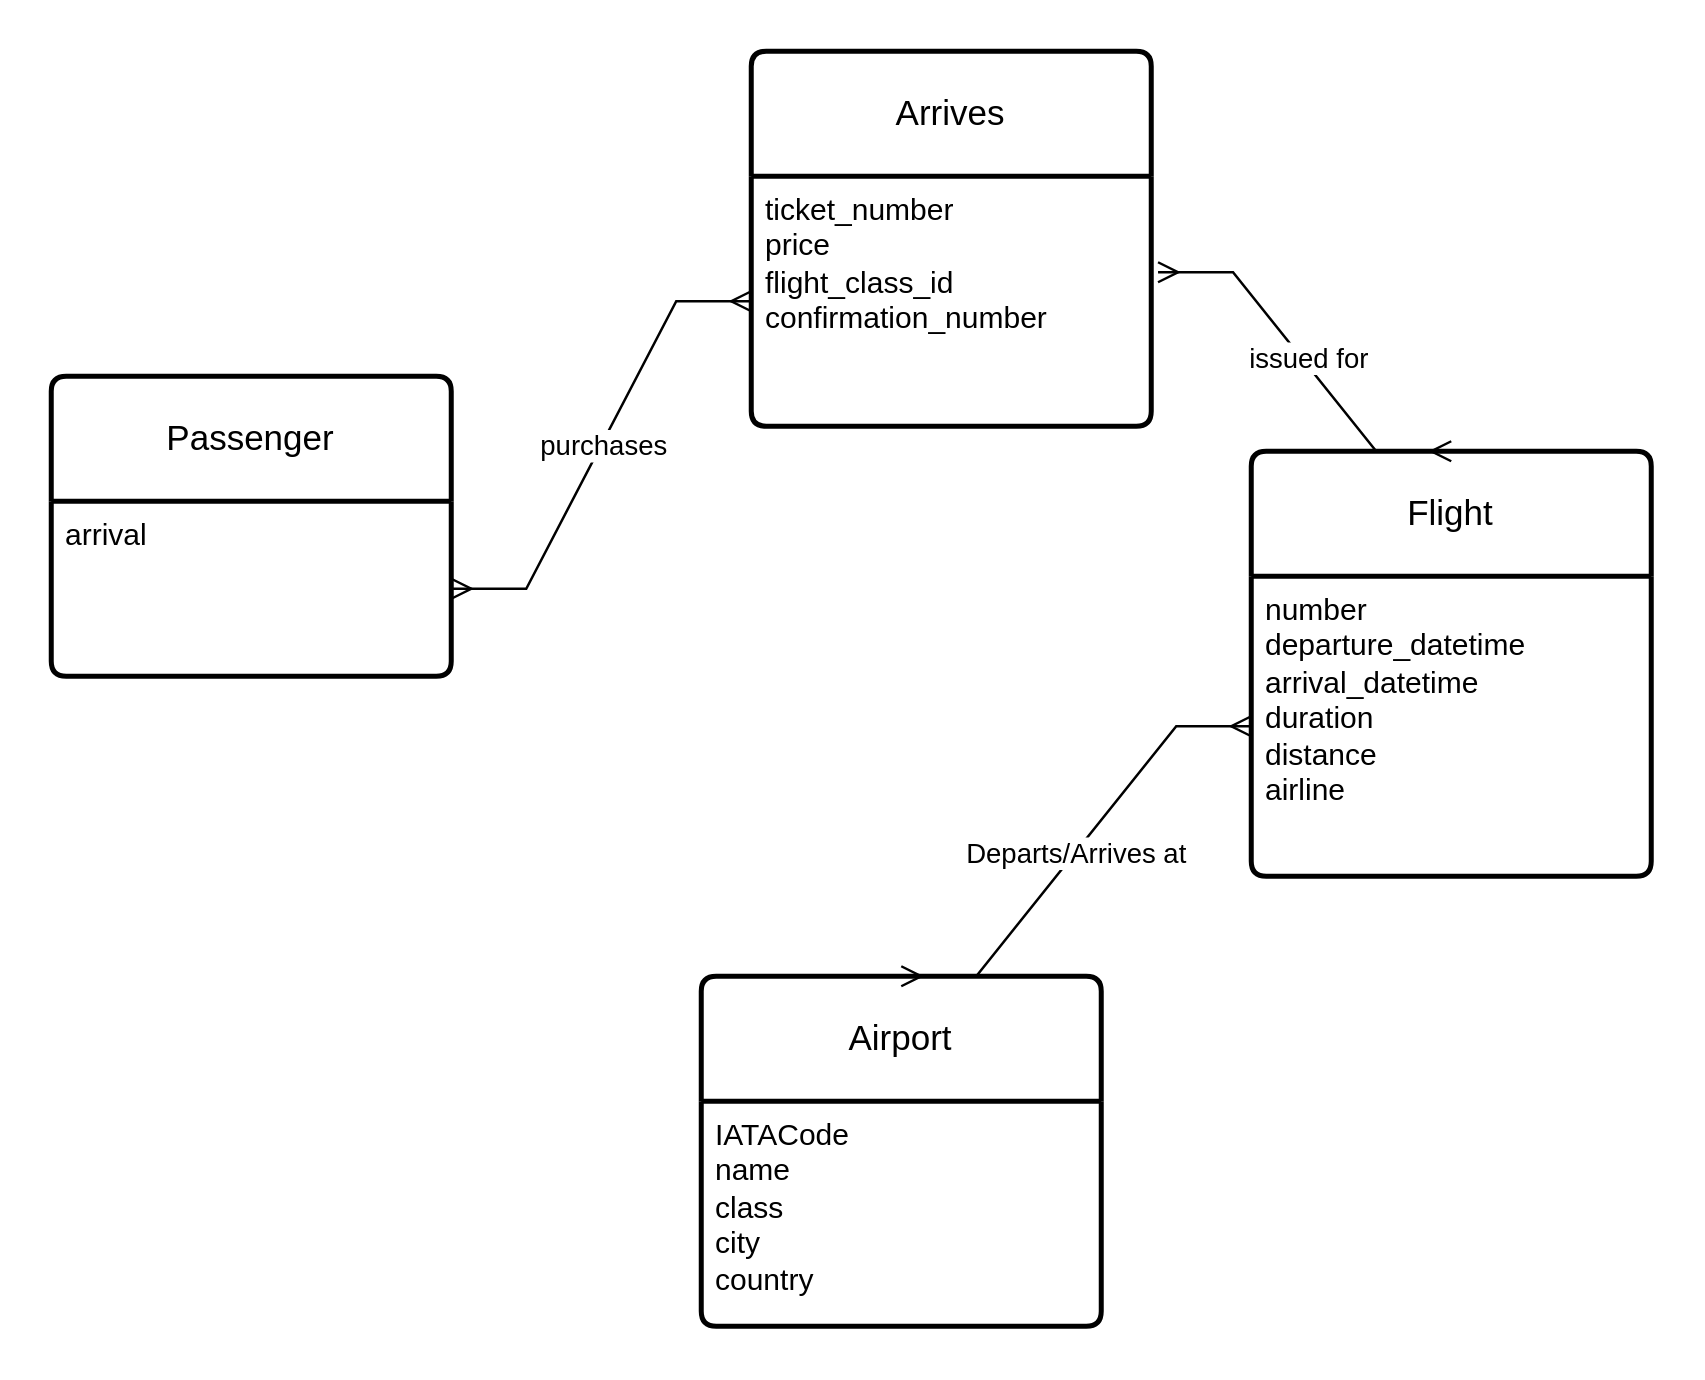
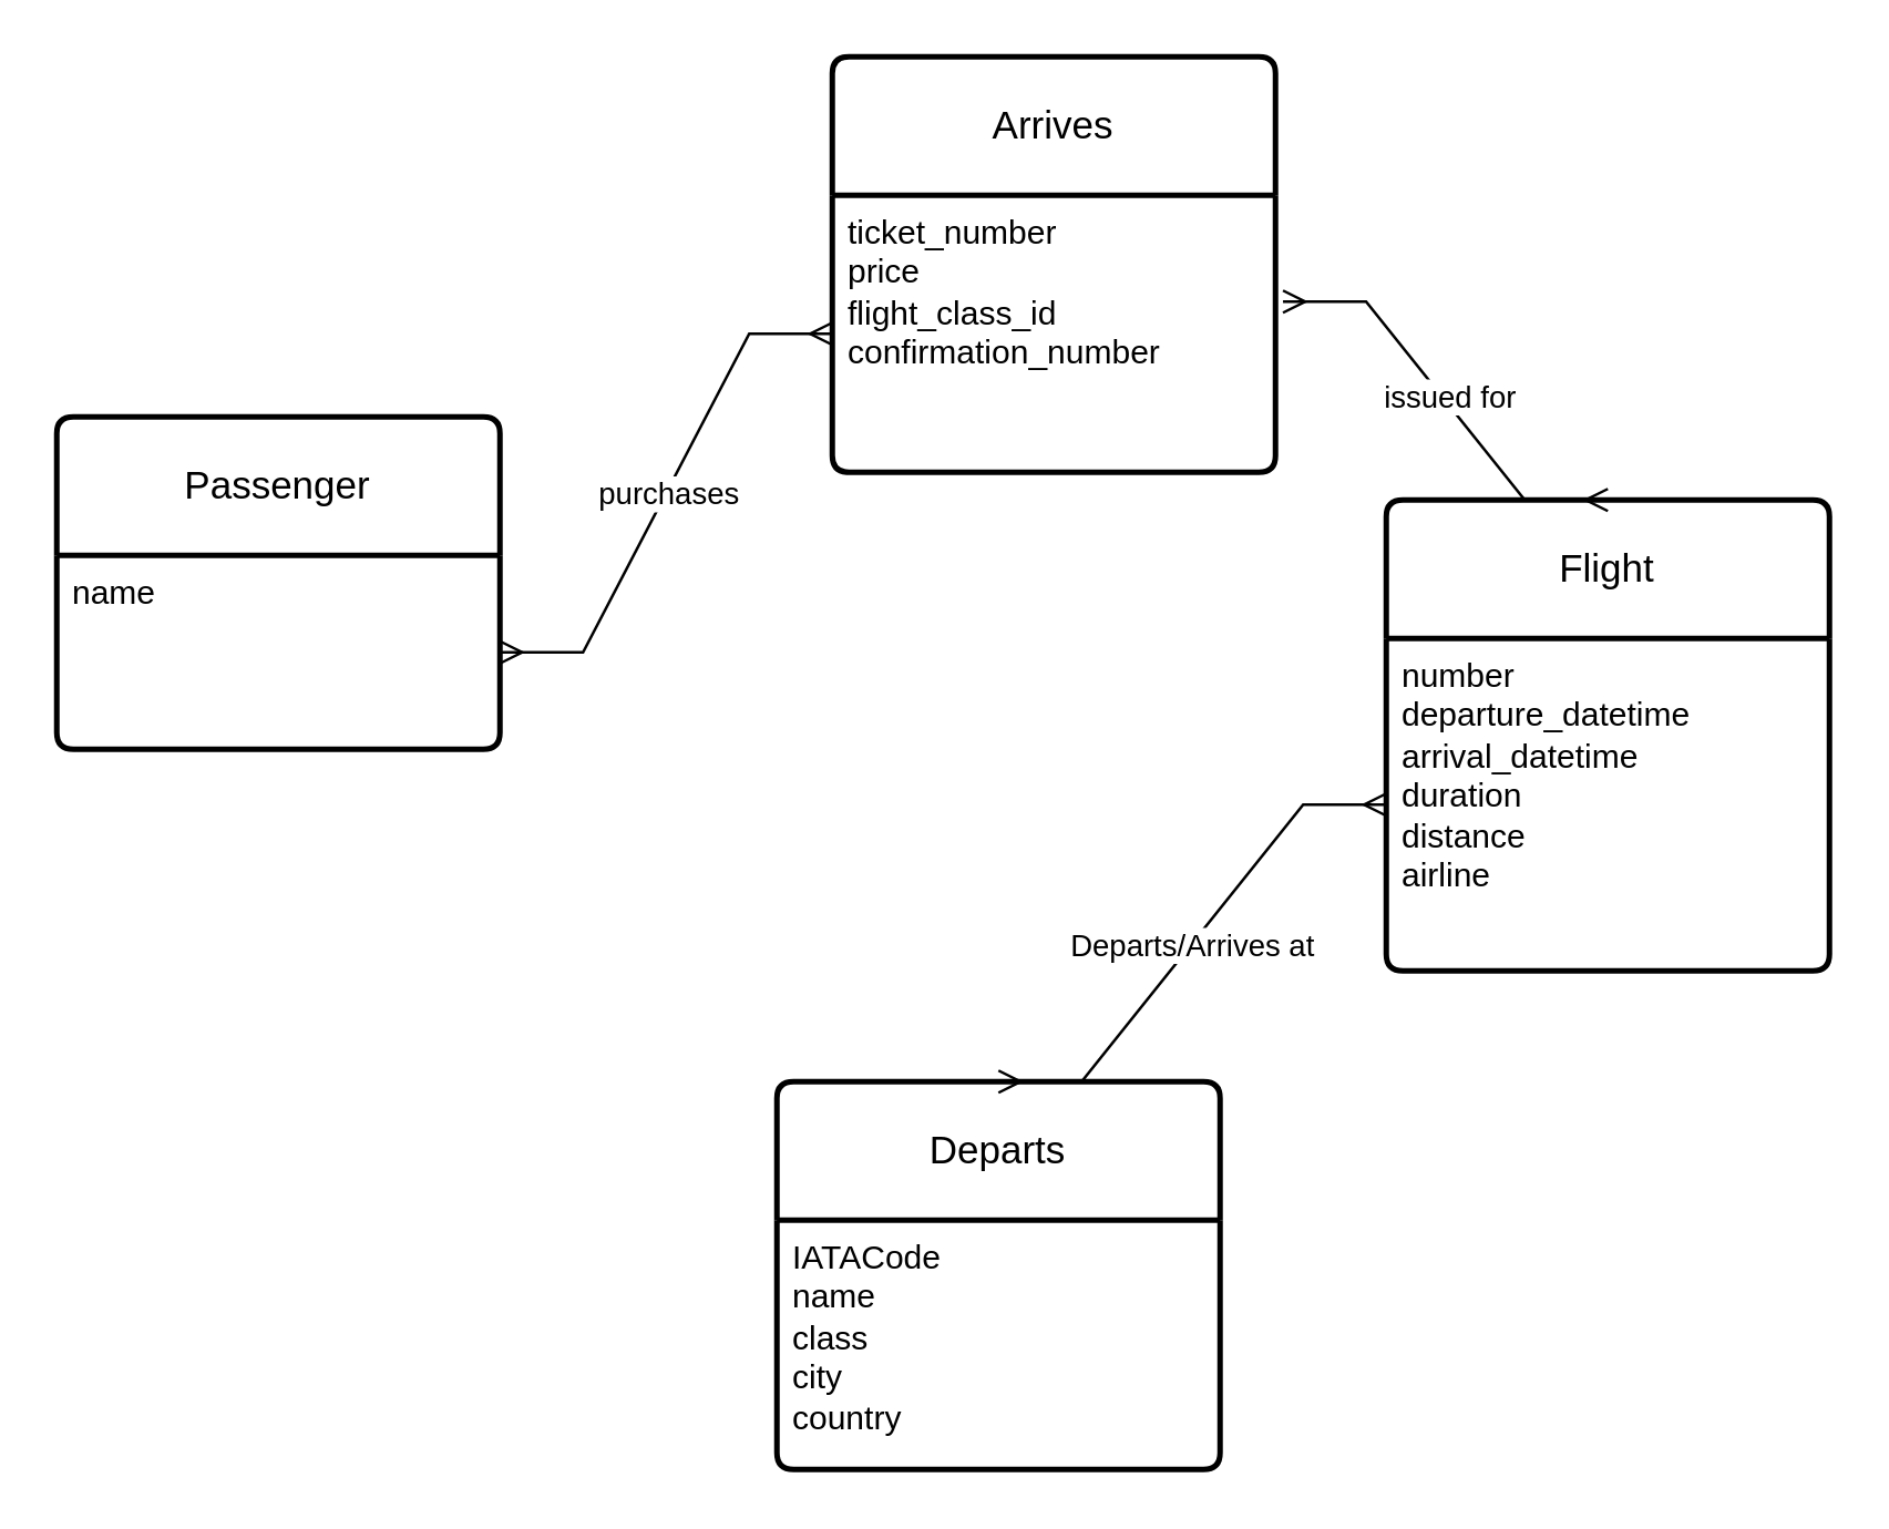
  <mxCell id="0" />
  <mxCell id="1" parent="0" />
  <mxCell id="2" value="Passenger" style="swimlane;childLayout=stackLayout;horizontal=1;startSize=50;horizontalStack=0;rounded=1;fontSize=14;fontStyle=0;strokeWidth=2;resizeParent=0;resizeLast=1;shadow=0;dashed=0;align=center;arcSize=4;whiteSpace=wrap;html=1;" vertex="1" parent="1"><mxGeometry x="20" y="150" width="160" height="120" as="geometry" /></mxCell>
- <mxCell id="3" value="arrival&lt;span style=&quot;white-space: pre;&quot;&gt;&#09;&lt;/span&gt;" style="align=left;strokeColor=none;fillColor=none;spacingLeft=4;fontSize=12;verticalAlign=top;resizable=0;rotatable=0;part=1;html=1;" vertex="1" parent="2"><mxGeometry y="50" width="160" height="70" as="geometry" /></mxCell>
+ <mxCell id="3" value="name&lt;span style=&quot;white-space: pre;&quot;&gt;&#09;&lt;/span&gt;" style="align=left;strokeColor=none;fillColor=none;spacingLeft=4;fontSize=12;verticalAlign=top;resizable=0;rotatable=0;part=1;html=1;" vertex="1" parent="2"><mxGeometry y="50" width="160" height="70" as="geometry" /></mxCell>
  <mxCell id="4" value="Arrives" style="swimlane;childLayout=stackLayout;horizontal=1;startSize=50;horizontalStack=0;rounded=1;fontSize=14;fontStyle=0;strokeWidth=2;resizeParent=0;resizeLast=1;shadow=0;dashed=0;align=center;arcSize=4;whiteSpace=wrap;html=1;" vertex="1" parent="1"><mxGeometry x="300" y="20" width="160" height="150" as="geometry" /></mxCell>
  <mxCell id="5" value="ticket_number&lt;br&gt;price&lt;br&gt;flight_class_id&lt;br&gt;confirmation_number" style="align=left;strokeColor=none;fillColor=none;spacingLeft=4;fontSize=12;verticalAlign=top;resizable=0;rotatable=0;part=1;html=1;" vertex="1" parent="4"><mxGeometry y="50" width="160" height="100" as="geometry" /></mxCell>
  <mxCell id="6" value="Flight" style="swimlane;childLayout=stackLayout;horizontal=1;startSize=50;horizontalStack=0;rounded=1;fontSize=14;fontStyle=0;strokeWidth=2;resizeParent=0;resizeLast=1;shadow=0;dashed=0;align=center;arcSize=4;whiteSpace=wrap;html=1;" vertex="1" parent="1"><mxGeometry x="500" y="180" width="160" height="170" as="geometry" /></mxCell>
  <mxCell id="7" value="number&lt;br&gt;departure_datetime&lt;br&gt;arrival_datetime&lt;br&gt;duration&lt;br&gt;distance&lt;br&gt;airline" style="align=left;strokeColor=none;fillColor=none;spacingLeft=4;fontSize=12;verticalAlign=top;resizable=0;rotatable=0;part=1;html=1;" vertex="1" parent="6"><mxGeometry y="50" width="160" height="120" as="geometry" /></mxCell>
- <mxCell id="8" value="Airport" style="swimlane;childLayout=stackLayout;horizontal=1;startSize=50;horizontalStack=0;rounded=1;fontSize=14;fontStyle=0;strokeWidth=2;resizeParent=0;resizeLast=1;shadow=0;dashed=0;align=center;arcSize=4;whiteSpace=wrap;html=1;" vertex="1" parent="1"><mxGeometry x="280" y="390" width="160" height="140" as="geometry" /></mxCell>
+ <mxCell id="8" value="Departs" style="swimlane;childLayout=stackLayout;horizontal=1;startSize=50;horizontalStack=0;rounded=1;fontSize=14;fontStyle=0;strokeWidth=2;resizeParent=0;resizeLast=1;shadow=0;dashed=0;align=center;arcSize=4;whiteSpace=wrap;html=1;" vertex="1" parent="1"><mxGeometry x="280" y="390" width="160" height="140" as="geometry" /></mxCell>
  <mxCell id="9" value="IATACode&lt;br&gt;name&lt;br&gt;class&lt;br&gt;city&lt;br&gt;country" style="align=left;strokeColor=none;fillColor=none;spacingLeft=4;fontSize=12;verticalAlign=top;resizable=0;rotatable=0;part=1;html=1;" vertex="1" parent="8"><mxGeometry y="50" width="160" height="90" as="geometry" /></mxCell>
  <mxCell id="10" value="" style="edgeStyle=entityRelationEdgeStyle;fontSize=12;html=1;endArrow=ERmany;startArrow=ERmany;rounded=0;" edge="1" parent="1" source="3" target="5"><mxGeometry width="100" height="100" relative="1" as="geometry"><mxPoint x="300" y="210" as="sourcePoint" /><mxPoint x="400" y="110" as="targetPoint" /></mxGeometry></mxCell>
  <mxCell id="11" value="purchases" style="edgeLabel;html=1;align=center;verticalAlign=middle;resizable=0;points=[];" vertex="1" connectable="0" parent="10"><mxGeometry x="-0.001" y="-1" relative="1" as="geometry"><mxPoint as="offset" /></mxGeometry></mxCell>
  <mxCell id="12" value="" style="edgeStyle=entityRelationEdgeStyle;fontSize=12;html=1;endArrow=ERmany;startArrow=ERmany;rounded=0;entryX=1.017;entryY=0.384;entryDx=0;entryDy=0;exitX=0.5;exitY=0;exitDx=0;exitDy=0;entryPerimeter=0;" edge="1" parent="1" source="6" target="5"><mxGeometry width="100" height="100" relative="1" as="geometry"><mxPoint x="300" y="280" as="sourcePoint" /><mxPoint x="400" y="180" as="targetPoint" /></mxGeometry></mxCell>
  <mxCell id="13" value="issued for" style="edgeLabel;html=1;align=center;verticalAlign=middle;resizable=0;points=[];" vertex="1" connectable="0" parent="12"><mxGeometry x="0.013" y="-2" relative="1" as="geometry"><mxPoint as="offset" /></mxGeometry></mxCell>
  <mxCell id="14" value="" style="edgeStyle=entityRelationEdgeStyle;fontSize=12;html=1;endArrow=ERmany;startArrow=ERmany;rounded=0;exitX=0.5;exitY=0;exitDx=0;exitDy=0;" edge="1" parent="1" source="8" target="7"><mxGeometry width="100" height="100" relative="1" as="geometry"><mxPoint x="270" y="350" as="sourcePoint" /><mxPoint x="370" y="250" as="targetPoint" /></mxGeometry></mxCell>
  <mxCell id="15" value="Departs/Arrives at" style="edgeLabel;html=1;align=center;verticalAlign=middle;resizable=0;points=[];" vertex="1" connectable="0" parent="14"><mxGeometry x="-0.011" relative="1" as="geometry"><mxPoint as="offset" /></mxGeometry></mxCell>
